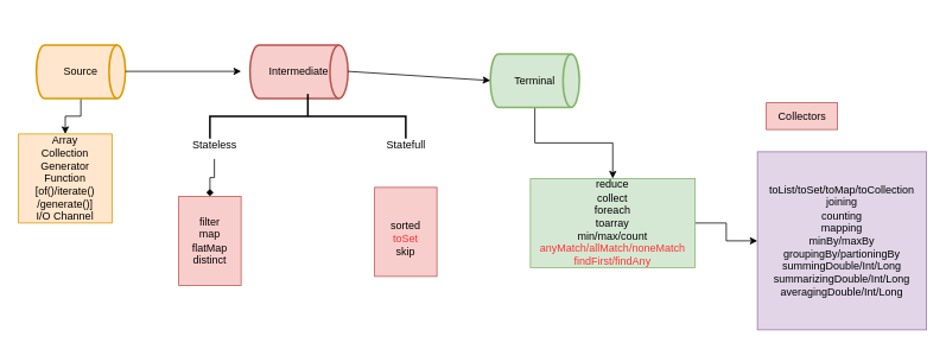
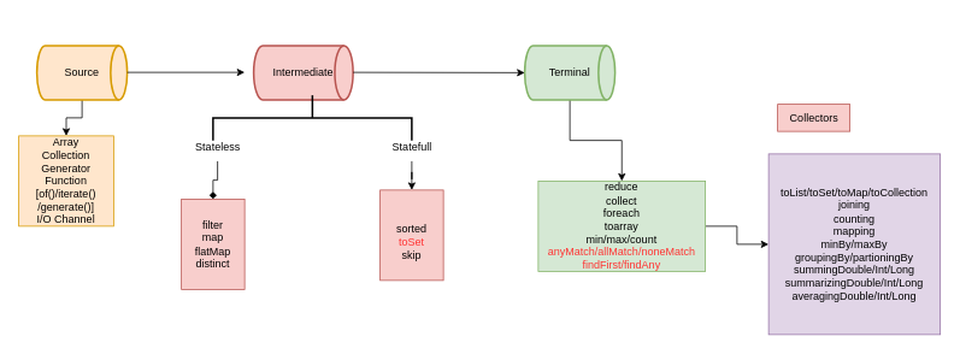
  <mxCell id="0" />
  <mxCell id="1" parent="0" />
  <mxCell id="2" value="" style="edgeStyle=orthogonalEdgeStyle;rounded=0;orthogonalLoop=1;jettySize=auto;html=1;" edge="1" parent="1" source="3" target="9"><mxGeometry relative="1" as="geometry" /></mxCell>
  <mxCell id="3" value="Source" style="strokeWidth=2;html=1;shape=mxgraph.flowchart.direct_data;whiteSpace=wrap;fillColor=#ffe6cc;strokeColor=#d79b00;" vertex="1" parent="1"><mxGeometry x="40" y="50" width="100" height="60" as="geometry" /></mxCell>
  <mxCell id="4" value="Intermediate" style="strokeWidth=2;html=1;shape=mxgraph.flowchart.direct_data;whiteSpace=wrap;fillColor=#f8cecc;strokeColor=#b85450;" vertex="1" parent="1"><mxGeometry x="280" y="50" width="110" height="60" as="geometry" /></mxCell>
  <mxCell id="5" style="edgeStyle=orthogonalEdgeStyle;rounded=0;orthogonalLoop=1;jettySize=auto;html=1;entryX=0.5;entryY=0;entryDx=0;entryDy=0;" edge="1" parent="1" source="6" target="18"><mxGeometry relative="1" as="geometry" /></mxCell>
- <mxCell id="6" value="Terminal" style="strokeWidth=2;html=1;shape=mxgraph.flowchart.direct_data;whiteSpace=wrap;fillColor=#d5e8d4;strokeColor=#82b366;" vertex="1" parent="1"><mxGeometry x="550" y="60" width="100" height="60" as="geometry" /></mxCell>
+ <mxCell id="6" value="Terminal" style="strokeWidth=2;html=1;shape=mxgraph.flowchart.direct_data;whiteSpace=wrap;fillColor=#d5e8d4;strokeColor=#82b366;" vertex="1" parent="1"><mxGeometry x="580" y="50" width="100" height="60" as="geometry" /></mxCell>
  <mxCell id="7" value="" style="endArrow=classic;html=1;rounded=0;" edge="1" parent="1"><mxGeometry width="50" height="50" relative="1" as="geometry"><mxPoint x="140" y="79.66" as="sourcePoint" /><mxPoint x="270" y="79.66" as="targetPoint" /></mxGeometry></mxCell>
  <mxCell id="8" value="" style="endArrow=classic;html=1;rounded=0;entryX=0;entryY=0.5;entryDx=0;entryDy=0;entryPerimeter=0;" edge="1" parent="1" target="6"><mxGeometry width="50" height="50" relative="1" as="geometry"><mxPoint x="390" y="79.66" as="sourcePoint" /><mxPoint x="520" y="79.66" as="targetPoint" /></mxGeometry></mxCell>
  <mxCell id="9" value="Array&lt;br&gt;Collection&lt;br&gt;Generator Function&lt;br&gt;[of()/iterate()&lt;br&gt;/generate()]&lt;br&gt;I/O Channel" style="rounded=0;whiteSpace=wrap;html=1;fillColor=#ffe6cc;strokeColor=#d79b00;" vertex="1" parent="1"><mxGeometry x="20" y="150" width="105" height="100" as="geometry" /></mxCell>
  <mxCell id="10" value="" style="strokeWidth=2;html=1;shape=mxgraph.flowchart.annotation_2;align=left;labelPosition=right;pointerEvents=1;rotation=90;" vertex="1" parent="1"><mxGeometry x="320" y="20" width="50" height="220" as="geometry" /></mxCell>
  <mxCell id="11" value="" style="edgeStyle=orthogonalEdgeStyle;rounded=0;orthogonalLoop=1;jettySize=auto;html=1;endArrow=diamond;" edge="1" parent="1" source="12" target="15"><mxGeometry relative="1" as="geometry" /></mxCell>
  <mxCell id="12" value="Stateless" style="text;html=1;align=center;verticalAlign=middle;resizable=0;points=[];autosize=1;strokeColor=none;fillColor=none;" vertex="1" parent="1"><mxGeometry x="205" y="148" width="70" height="30" as="geometry" /></mxCell>
+ <mxCell id="13" value="" style="edgeStyle=orthogonalEdgeStyle;rounded=0;orthogonalLoop=1;jettySize=auto;html=1;" edge="1" parent="1" source="14" target="16"><mxGeometry relative="1" as="geometry" /></mxCell>
  <mxCell id="14" value="Statefull" style="text;html=1;align=center;verticalAlign=middle;resizable=0;points=[];autosize=1;strokeColor=none;fillColor=none;" vertex="1" parent="1"><mxGeometry x="420" y="148" width="70" height="30" as="geometry" /></mxCell>
  <mxCell id="15" value="filter&lt;br&gt;map&lt;br&gt;flatMap&lt;br&gt;distinct" style="rounded=0;whiteSpace=wrap;html=1;fillColor=#f8cecc;strokeColor=#b85450;" vertex="1" parent="1"><mxGeometry x="200" y="220" width="70" height="100" as="geometry" /></mxCell>
  <mxCell id="16" value="&lt;br&gt;sorted&lt;br&gt;&lt;font color=&quot;#ff3333&quot;&gt;toSet&lt;/font&gt;&lt;br&gt;skip" style="rounded=0;whiteSpace=wrap;html=1;fillColor=#f8cecc;strokeColor=#b85450;" vertex="1" parent="1"><mxGeometry x="420" y="210" width="70" height="100" as="geometry" /></mxCell>
  <mxCell id="17" value="" style="edgeStyle=orthogonalEdgeStyle;rounded=0;orthogonalLoop=1;jettySize=auto;html=1;" edge="1" parent="1" source="18" target="19"><mxGeometry relative="1" as="geometry" /></mxCell>
  <mxCell id="18" value="reduce&lt;br&gt;collect&lt;br&gt;foreach&lt;br&gt;toarray&lt;br&gt;min/max/count&lt;br&gt;&lt;font color=&quot;#ff3333&quot;&gt;anyMatch/allMatch/noneMatch&lt;br&gt;findFirst/findAny&lt;/font&gt;" style="rounded=0;whiteSpace=wrap;html=1;fillColor=#d5e8d4;strokeColor=#82b366;" vertex="1" parent="1"><mxGeometry x="595" y="200" width="185" height="100" as="geometry" /></mxCell>
  <mxCell id="19" value="toList/toSet/toMap/toCollection&lt;br&gt;joining&lt;br&gt;counting&lt;br&gt;mapping&lt;br&gt;minBy/maxBy&lt;br&gt;groupingBy/partioningBy&lt;br&gt;summingDouble/Int/Long&lt;br&gt;summarizingDouble/Int/Long&lt;br style=&quot;border-color: var(--border-color);&quot;&gt;averagingDouble/Int/Long&lt;br&gt;&lt;div style=&quot;&quot;&gt;&lt;/div&gt;" style="whiteSpace=wrap;html=1;rounded=0;align=center;fillColor=#e1d5e7;strokeColor=#9673a6;" vertex="1" parent="1"><mxGeometry x="850" y="170" width="190" height="200" as="geometry" /></mxCell>
  <mxCell id="20" value="Collectors" style="text;html=1;align=center;verticalAlign=middle;resizable=0;points=[];autosize=1;strokeColor=#b85450;fillColor=#f8cecc;" vertex="1" parent="1"><mxGeometry x="860" y="115" width="80" height="30" as="geometry" /></mxCell>
